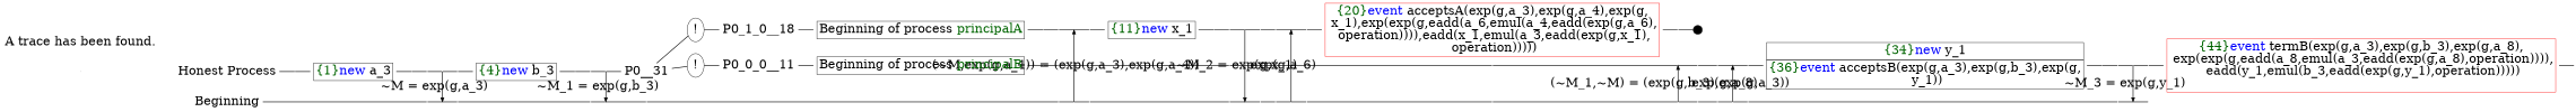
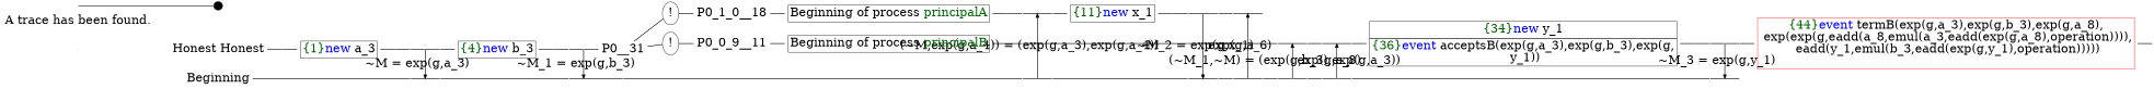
  digraph {
    ordering=out
    rankdir=LR
    node [fontsize=30 shape=point]
    edge [arrowhead=none fontsize=30 penwidth=1.6 weight=100]
    P0_0_0__30 [height=0 width=0]
    P__24 [height=0 width=0]
    P0_0_0__29 [height=0 width=0]
    P__23 [height=0 width=0]
-   n5 [height=0 label="Honest Process" shape=plaintext width=0]
+   n5 [height=0 label="Honest Honest" shape=plaintext width=0]
    n6 [height=0 label=Beginning shape=plaintext width=0]
    P0__4 [height=0 width=0]
    P__1 [height=0 width=0]
    P0__5 [height=0 width=0]
    P__2 [height=0 width=0]
    P0__6 [height=0 width=0]
    P__3 [height=0 width=0]
    P0__9 [height=0 width=0]
    P__4 [height=0 width=0]
    P0__10 [height=0 width=0]
    P__5 [height=0 width=0]
    n17 [fixedsize=false height=0 label=P0__31 shape=none width=0]
    P__6 [height=0 width=0]
    n19 [height=0 label="!" shape=ellipse width=0]
    n20 [height=0 label="!" shape=ellipse width=0]
    P0_1_0__14 [height=0 width=0]
    P0_0_0__14 [height=0 width=0]
    P__7 [height=0 width=0]
    P0_1_0__15 [height=0 width=0]
    P__8 [height=0 width=0]
    P0_1_0__16 [height=0 width=0]
    P0_0_0__15 [height=0 width=0]
    P__9 [height=0 width=0]
    P0_1_0__19 [height=0 width=0]
    P0_0_0__16 [height=0 width=0]
    P__10 [height=0 width=0]
    P0_1_0__20 [height=0 width=0]
    P__11 [height=0 width=0]
    P0_1_0__21 [height=0 width=0]
    P0_0_0__17 [height=0 width=0]
    P__12 [height=0 width=0]
    P0_1_0__22 [height=0 width=0]
    P0_0_0__18 [height=0 width=0]
    P__13 [height=0 width=0]
    P0_1_0__23 [height=0 width=0]
    P__14 [height=0 width=0]
    P0_1_0__24 [height=0 width=0]
    P0_0_0__19 [height=0 width=0]
    P__15 [height=0 width=0]
    P0_0_0__20 [height=0 width=0]
    P__16 [height=0 width=0]
    P0_0_0__21 [height=0 width=0]
    P__17 [height=0 width=0]
    P0_0_0__22 [height=0 width=0]
    P__18 [height=0 width=0]
    P0_0_0__23 [height=0 width=0]
    P__19 [height=0 width=0]
    P0_0_0__24 [height=0 width=0]
    P__20 [height=0 width=0]
    P0_0_0__25 [height=0 width=0]
    P__21 [height=0 width=0]
    P0_0_0__28 [height=0 width=0]
    P__22 [height=0 width=0]
    P0__1 [height=0 width=0]
    n60 [height=0 label=<<TABLE BORDER="0" CELLBORDER="1" CELLSPACING="0" CELLPADDING="4"> <TR><TD><FONT COLOR="darkgreen">{4}</FONT><FONT COLOR="blue">new </FONT>b_3</TD></TR></TABLE>> shape=plaintext width=0]
    n61 [fixedsize=false height=0 label=P0_1_0__18 shape=none width=0]
-   P0_0_0__11 [fixedsize=false height=0 shape=none width=0]
+   P0_0_0__11 [fixedsize=false height=0 shape=none width=0 label=P0_0_9__11]
    n63 [height=0 label=<<TABLE BORDER="0" CELLBORDER="1" CELLSPACING="0" CELLPADDING="4"> <TR><TD><FONT COLOR="darkgreen">{11}</FONT><FONT COLOR="blue">new </FONT>x_1</TD></TR></TABLE>> shape=plaintext width=0]
-   n64 [color=red height=0 label=<<TABLE BORDER="0" CELLBORDER="1" CELLSPACING="0" CELLPADDING="4"> <TR><TD><FONT COLOR="darkgreen">{20}</FONT><FONT COLOR="blue">event</FONT> acceptsA(exp(g,a_3),exp(g,a_4),exp(g,<br/> x_1),exp(exp(g,eadd(a_6,emul(a_4,eadd(exp(g,a_6),<br/> operation)))),eadd(x_1,emul(a_3,eadd(exp(g,x_1),<br/> operation)))))</TD></TR></TABLE>> shape=plaintext width=0]
    n65 [height=0 label=<<TABLE BORDER="0" CELLBORDER="1" CELLSPACING="0" CELLPADDING="4"> <TR><TD><FONT COLOR="darkgreen">{34}</FONT><FONT COLOR="blue">new </FONT>y_1</TD></TR><TR><TD><FONT COLOR="darkgreen">{36}</FONT><FONT COLOR="blue">event</FONT> acceptsB(exp(g,a_3),exp(g,b_3),exp(g,<br/> y_1))</TD></TR></TABLE>> shape=plaintext width=0]
    n66 [color=red height=0 label=<<TABLE BORDER="0" CELLBORDER="1" CELLSPACING="0" CELLPADDING="4"> <TR><TD><FONT COLOR="darkgreen">{44}</FONT><FONT COLOR="blue">event</FONT> termB(exp(g,a_3),exp(g,b_3),exp(g,a_8),<br/> exp(exp(g,eadd(a_8,emul(a_3,eadd(exp(g,a_8),operation)))),<br/> eadd(y_1,emul(b_3,eadd(exp(g,y_1),operation)))))<br/> </TD></TR></TABLE>> shape=plaintext width=0]
    Trace [height=0 width=0]
    n68 [height=0 label=<A trace has been found.<br/> > shape=plaintext width=0]
    n69 [height=0 label=<<TABLE BORDER="0" CELLBORDER="1" CELLSPACING="0" CELLPADDING="4"> <TR><TD><FONT COLOR="darkgreen">{1}</FONT><FONT COLOR="blue">new </FONT>a_3</TD></TR></TABLE>> shape=plaintext width=0]
    P0__3 [height=0 width=0]
    P0__8 [height=0 width=0]
    n72 [height=0 label=<<TABLE BORDER="0" CELLBORDER="1" CELLSPACING="0" CELLPADDING="4"> <TR><TD>Beginning of process <FONT COLOR="darkgreen">principalA</FONT></TD></TR></TABLE>> shape=plaintext width=0]
    n73 [height=0 label=<<TABLE BORDER="0" CELLBORDER="1" CELLSPACING="0" CELLPADDING="4"> <TR><TD>Beginning of process <FONT COLOR="darkgreen">principalB</FONT></TD></TR></TABLE>> shape=plaintext width=0]
    P0_0_0__13 [height=0 width=0]
    P0_1_0__13 [height=0 width=0]
    P0_1_0__18 [height=0 width=0]
    P0_1_0__26 [height=0 width=0]
    P0_1_0__27 [height=0.3 width=0.3]
    P0_0_0__27 [height=0 width=0]
    P0_0_0__32 [height=0 width=0]
    subgraph sub_1 {
      rank=same
      P0_0_0__30
      P__24
    }
    subgraph sub_2 {
      rank=same
      P0_0_0__29
      P__23
    }
    subgraph sub_3 {
      rank=same
      n5
      n6
    }
    subgraph sub_4 {
      rank=same
      P0__4
      P__1
    }
    subgraph sub_5 {
      rank=same
      P0__5
      P__2
    }
    subgraph sub_6 {
      rank=same
      P0__6
      P__3
    }
    subgraph sub_7 {
      rank=same
      P0__9
      P__4
    }
    subgraph sub_8 {
      rank=same
      P0__10
      P__5
    }
    subgraph sub_9 {
      rank=same
      n17
      P__6
    }
    subgraph sub_10 {
      rank=same
      n19
      n20
    }
    subgraph sub_11 {
      rank=same
      P0_1_0__14
      P0_0_0__14
      P__7
    }
    subgraph sub_12 {
      rank=same
      P0_1_0__15
      P__8
    }
    subgraph sub_13 {
      rank=same
      P0_1_0__16
      P0_0_0__15
      P__9
    }
    subgraph sub_14 {
      rank=same
      P0_1_0__19
      P0_0_0__16
      P__10
    }
    subgraph sub_15 {
      rank=same
      P0_1_0__20
      P__11
    }
    subgraph sub_16 {
      rank=same
      P0_1_0__21
      P0_0_0__17
      P__12
    }
    subgraph sub_17 {
      rank=same
      P0_1_0__22
      P0_0_0__18
      P__13
    }
    subgraph sub_18 {
      rank=same
      P0_1_0__23
      P__14
    }
    subgraph sub_19 {
      rank=same
      P0_1_0__24
      P0_0_0__19
      P__15
    }
    subgraph sub_20 {
      rank=same
      P0_0_0__20
      P__16
    }
    subgraph sub_21 {
      rank=same
      P0_0_0__21
      P__17
    }
    subgraph sub_22 {
      rank=same
      P0_0_0__22
      P__18
    }
    subgraph sub_23 {
      rank=same
      P0_0_0__23
      P__19
    }
    subgraph sub_24 {
      rank=same
      P0_0_0__24
      P__20
    }
    subgraph sub_25 {
      rank=same
      P0_0_0__25
      P__21
    }
    subgraph sub_26 {
      rank=same
      P0_0_0__28
      P__22
    }
    P0_0_0__30 -> n66
    P0_0_0__29 -> P0_0_0__30
    P0_0_0__29 -> P__23 [arrowhead=normal label=<~M_3 = exp(g,y_1)> weight=""]
    P__23 -> P__24
    n5 -> P0__1
    n6 -> P__1
    P0__4 -> P0__5
    P__1 -> P__2
    P0__5 -> P__2 [arrowhead=normal label=<~M = exp(g,a_3)> weight=""]
    P0__5 -> P0__6
    P__2 -> P__3
    P0__6 -> n60
    P__3 -> P__4
    P0__9 -> P0__10
    P__4 -> P__5
    P0__10 -> P__5 [arrowhead=normal label=<~M_1 = exp(g,b_3)> weight=""]
    P0__10 -> n17
    P__5 -> P__6
    n17 -> n19 [weight=""]
    n17 -> n20 [weight=""]
    P__6 -> P__7
    n19 -> n61
    n20 -> P0_0_0__11
    P0_1_0__14 -> P0_1_0__15
    P0_0_0__14 -> P0_0_0__15
    P__7 -> P__8
    P0_1_0__15 -> P__8 [arrowhead=normal dir=back label=<(~M,exp(g,a_4)) = (exp(g,a_3),exp(g,a_4))> weight=""]
    P0_1_0__15 -> P0_1_0__16
    P__8 -> P__9
    P0_1_0__16 -> n63
    P0_0_0__15 -> P0_0_0__16
    P__9 -> P__10
    P0_1_0__19 -> P0_1_0__20
    P0_0_0__16 -> P0_0_0__17
    P__10 -> P__11
    P0_1_0__20 -> P__11 [arrowhead=normal label=<~M_2 = exp(g,x_1)> weight=""]
    P0_1_0__20 -> P0_1_0__21
    P__11 -> P__12
    P0_1_0__21 -> P0_1_0__22
    P0_0_0__17 -> P0_0_0__18
    P__12 -> P__13
    P0_1_0__22 -> P0_1_0__23
    P0_0_0__18 -> P0_0_0__19
    P__13 -> P__14
    P0_1_0__23 -> P__14 [arrowhead=normal dir=back label=<exp(g,a_6)> weight=""]
    P0_1_0__23 -> P0_1_0__24
    P__14 -> P__15
-   P0_1_0__24 -> n64
    P0_0_0__19 -> P0_0_0__20
    P__15 -> P__16
    P0_0_0__20 -> P0_0_0__21
    P__16 -> P__17
    P0_0_0__21 -> P__17 [arrowhead=normal dir=back label=<(~M_1,~M) = (exp(g,b_3),exp(g,a_3))> weight=""]
    P0_0_0__21 -> P0_0_0__22
    P__17 -> P__18
    P0_0_0__22 -> P0_0_0__23
    P__18 -> P__19
    P0_0_0__23 -> P0_0_0__24
    P__19 -> P__20
    P0_0_0__24 -> P__20 [arrowhead=normal dir=back label=<exp(g,a_8)> weight=""]
    P0_0_0__24 -> P0_0_0__25
    P__20 -> P__21
    P0_0_0__25 -> n65
    P__21 -> P__22
    P0_0_0__28 -> P0_0_0__29
    P__22 -> P__23
    P0__1 -> n69
    n60 -> P0__8
    n61 -> n72
    P0_0_0__11 -> n73
    n63 -> P0_1_0__18
-   n64 -> P0_1_0__26
    n65 -> P0_0_0__27
    n66 -> P0_0_0__32
    Trace -> n5 [style=invisible]
    n69 -> P0__3
    P0__3 -> P0__4
    P0__8 -> P0__9
    n72 -> P0_1_0__13
    n73 -> P0_0_0__13
    P0_0_0__13 -> P0_0_0__14
    P0_1_0__13 -> P0_1_0__14
    P0_1_0__18 -> P0_1_0__19
    P0_1_0__26 -> P0_1_0__27
    P0_0_0__27 -> P0_0_0__28
  }
